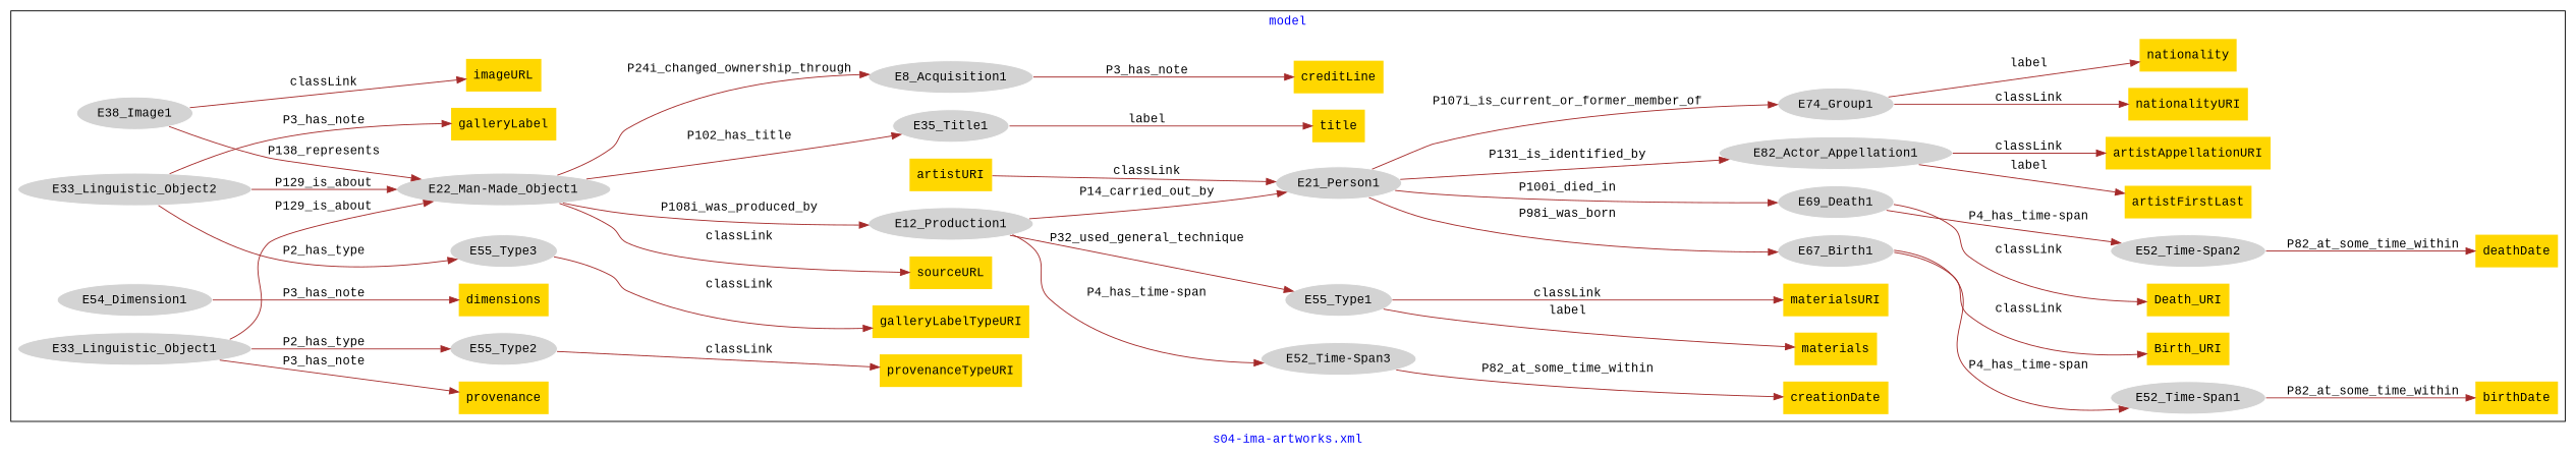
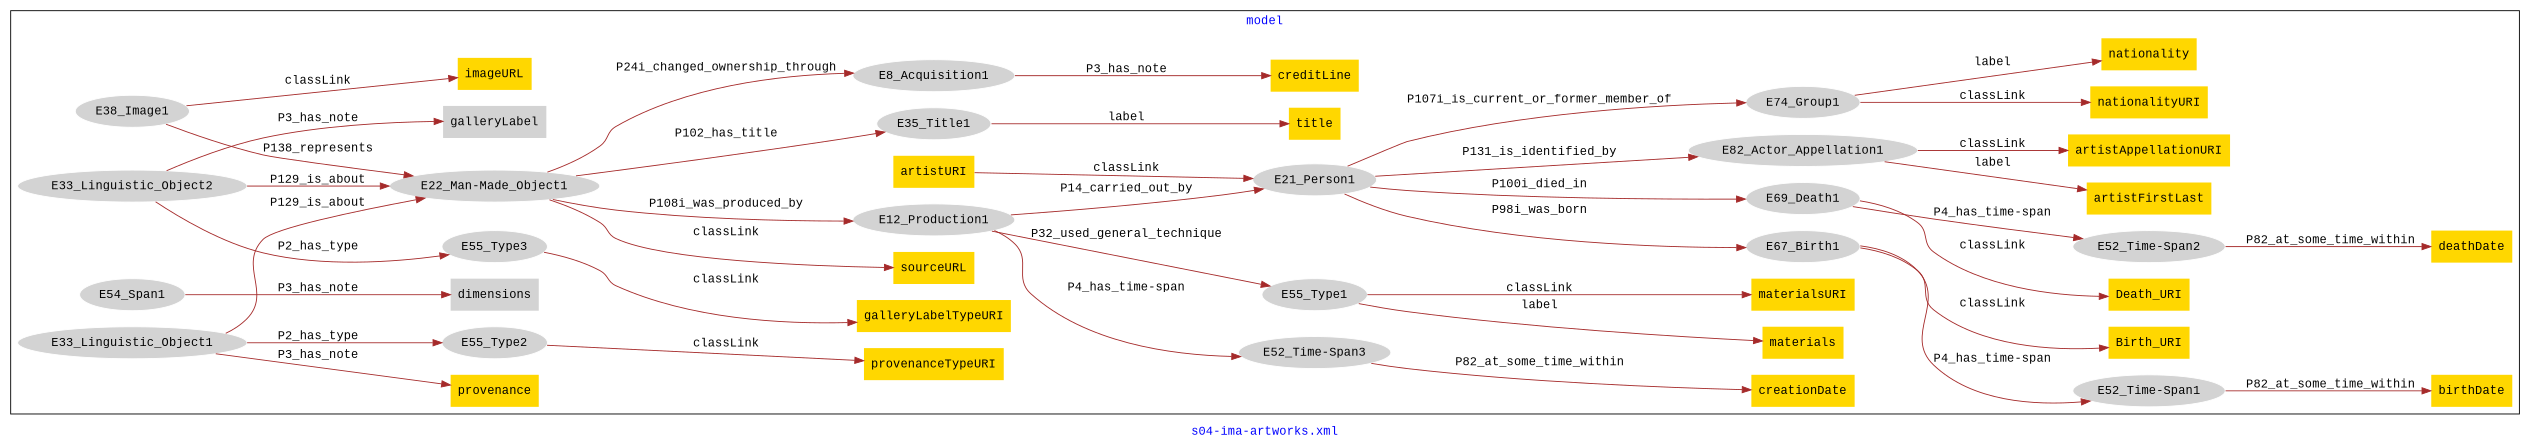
  digraph {
    fontcolor=blue
    fontname="Liberation Mono"
    label="s04-ima-artworks.xml"
    rankdir=LR
    remincross=true
    node [fillcolor=gold fontname="Liberation Mono" style=filled shape=plaintext]
    edge [color=brown fontcolor=black fontname="Liberation Mono"]
    n1 [color=white fillcolor=lightgray label=E38_Image1 shape=""]
    n2 [label=imageURL]
    n3 [color=white fillcolor=lightgray label=E69_Death1 shape=""]
    n4 [label=Death_URI]
    n5 [color=white fillcolor=lightgray label="E52_Time-Span1" shape=""]
    n6 [label=birthDate]
    n7 [color=white fillcolor=lightgray label=E82_Actor_Appellation1 shape=""]
    n8 [label=artistFirstLast]
    n9 [color=white fillcolor=lightgray label=E55_Type1 shape=""]
    n10 [label=materialsURI]
    n11 [color=white fillcolor=lightgray label=E74_Group1 shape=""]
    n12 [label=nationalityURI]
    n13 [color=white fillcolor=lightgray label=E35_Title1 shape=""]
    n14 [label=title]
    n15 [color=white fillcolor=lightgray label=E8_Acquisition1 shape=""]
    n16 [label=creditLine]
    n17 [color=white fillcolor=lightgray label=E55_Type3 shape=""]
    n18 [label=galleryLabelTypeURI]
    n19 [color=white fillcolor=lightgray label="E22_Man-Made_Object1" shape=""]
    n20 [label=sourceURL]
    n21 [label=materials]
    n22 [label=artistAppellationURI]
    n23 [color=white fillcolor=lightgray label=E33_Linguistic_Object2 shape=""]
-   n24 [label=galleryLabel]
+   n24 [fillcolor=lightgray label=galleryLabel]
    n25 [color=white fillcolor=lightgray label="E52_Time-Span2" shape=""]
    n26 [label=deathDate]
    n27 [label=nationality]
    n28 [color=white fillcolor=lightgray label="E52_Time-Span3" shape=""]
    n29 [label=creationDate]
    n30 [color=white fillcolor=lightgray label=E21_Person1 shape=""]
    n31 [label=artistURI]
    n32 [color=white fillcolor=lightgray label=E67_Birth1 shape=""]
    n33 [label=Birth_URI]
-   n34 [color=white fillcolor=lightgray label=E54_Dimension1 shape=""]
-   n35 [label=dimensions]
+   n34 [color=white fillcolor=lightgray label=E54_Span1 shape=""]
+   n35 [fillcolor=lightgray label=dimensions]
    n36 [color=white fillcolor=lightgray label=E33_Linguistic_Object1 shape=""]
    n37 [label=provenance]
    n38 [color=white fillcolor=lightgray label=E55_Type2 shape=""]
    n39 [label=provenanceTypeURI]
    n40 [color=white fillcolor=lightgray label=E12_Production1 shape=""]
    subgraph cluster_1 {
      label=model
      n1
      n2
      n3
      n4
      n5
      n6
      n7
      n8
      n9
      n10
      n11
      n12
      n13
      n14
      n15
      n16
      n17
      n18
      n19
      n20
      n21
      n22
      n23
      n24
      n25
      n26
      n27
      n28
      n29
      n30
      n31
      n32
      n33
      n34
      n35
      n36
      n37
      n38
      n39
      n40
    }
    n1 -> n2 [label=classLink]
    n1 -> n19 [label=P138_represents]
    n3 -> n4 [label=classLink]
    n3 -> n25 [label="P4_has_time-span"]
    n5 -> n6 [label=P82_at_some_time_within]
    n7 -> n8 [label=label]
    n7 -> n22 [label=classLink]
    n9 -> n10 [label=classLink]
    n9 -> n21 [label=label]
    n11 -> n12 [label=classLink]
    n11 -> n27 [label=label]
    n13 -> n14 [label=label]
    n15 -> n16 [label=P3_has_note]
    n17 -> n18 [label=classLink]
    n19 -> n13 [label=P102_has_title]
    n19 -> n15 [label=P24i_changed_ownership_through]
    n19 -> n20 [label=classLink]
    n19 -> n40 [label=P108i_was_produced_by]
    n23 -> n17 [label=P2_has_type]
    n23 -> n19 [label=P129_is_about]
    n23 -> n24 [label=P3_has_note]
    n25 -> n26 [label=P82_at_some_time_within]
    n28 -> n29 [label=P82_at_some_time_within]
    n30 -> n3 [label=P100i_died_in]
    n30 -> n7 [label=P131_is_identified_by]
    n30 -> n11 [label=P107i_is_current_or_former_member_of]
    n30 -> n32 [label=P98i_was_born]
    n31 -> n30 [label=classLink]
    n32 -> n5 [label="P4_has_time-span"]
    n32 -> n33 [label=classLink]
    n34 -> n35 [label=P3_has_note]
    n36 -> n19 [label=P129_is_about]
    n36 -> n37 [label=P3_has_note]
    n36 -> n38 [label=P2_has_type]
    n38 -> n39 [label=classLink]
    n40 -> n9 [label=P32_used_general_technique]
    n40 -> n28 [label="P4_has_time-span"]
    n40 -> n30 [label=P14_carried_out_by]
  }
